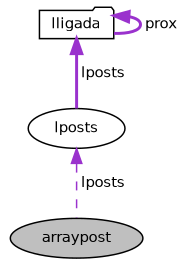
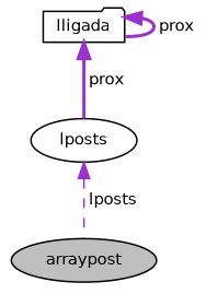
  digraph {
    node [color=black fillcolor=white fontname=Helvetica fontsize=10 shape=ellipse style=filled]
    edge [color=darkorchid3 dir=back fontname=Helvetica fontsize=10 labelfontname=Helvetica labelfontsize=10 style=bold]
    n1 [fillcolor=grey75 fontcolor=black height=0.2 label=arraypost width=0.4]
    n2 [height=0.2 label=lposts width=0.4]
    n3 [height=0.2 label=lligada shape=folder width=0.4]
    n2 -> n1 [label=" lposts" style=dashed]
-   n3 -> n2 [label=" lposts"]
+   n3 -> n2 [label=" prox"]
    n3 -> n3 [label=" prox"]
  }
